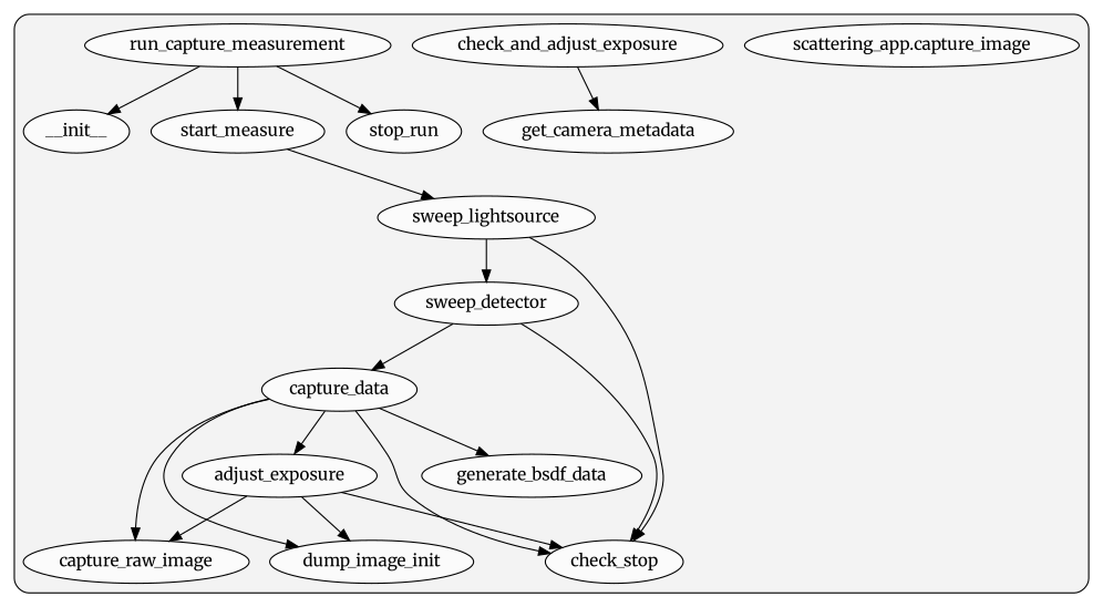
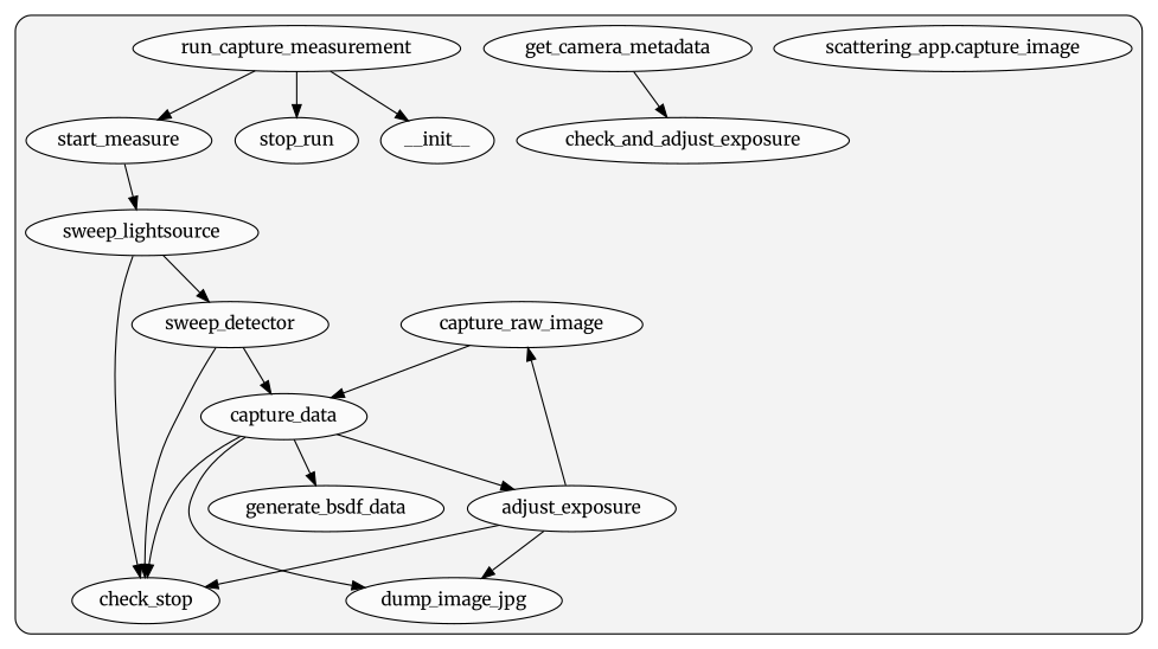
  digraph {
    fontname=Merriweather
    rankdir=TB
    node [fillcolor="#ffffffb2" fontcolor="#000000" fontname=Merriweather group=0 style=filled]
    edge [color="#000000" fontname=Merriweather style=solid]
    n1 [label="scattering_app.capture_image"]
    n2 [label=capture_raw_image]
    n3 [label=check_and_adjust_exposure]
    n4 [label=check_stop]
    n5 [label=get_camera_metadata]
    n6 [label=stop_run]
    n7 [label=run_capture_measurement]
    n8 [label=__init__]
    n9 [label=adjust_exposure]
    n10 [label=capture_data]
-   n11 [label=dump_image_init]
+   n11 [label=dump_image_jpg]
    n12 [label=generate_bsdf_data]
    n13 [label=start_measure]
    n14 [label=sweep_detector]
    n15 [label=sweep_lightsource]
    subgraph cluster_1 {
      fillcolor="#80808018"
      style="filled,rounded"
      n1
      n2
      n3
      n4
      n5
      n6
      n7
      n8
      n9
      n10
      n11
      n12
      n13
      n14
      n15
    }
-   n3 -> n5
+   n5 -> n3
    n7 -> n6
    n7 -> n8
    n7 -> n13
    n9 -> n2
    n9 -> n4
    n9 -> n11
-   n10 -> n2
+   n2 -> n10
    n10 -> n4
    n10 -> n9
    n10 -> n11
    n10 -> n12
    n13 -> n15
    n14 -> n4
    n14 -> n10
    n15 -> n4
    n15 -> n14
  }
